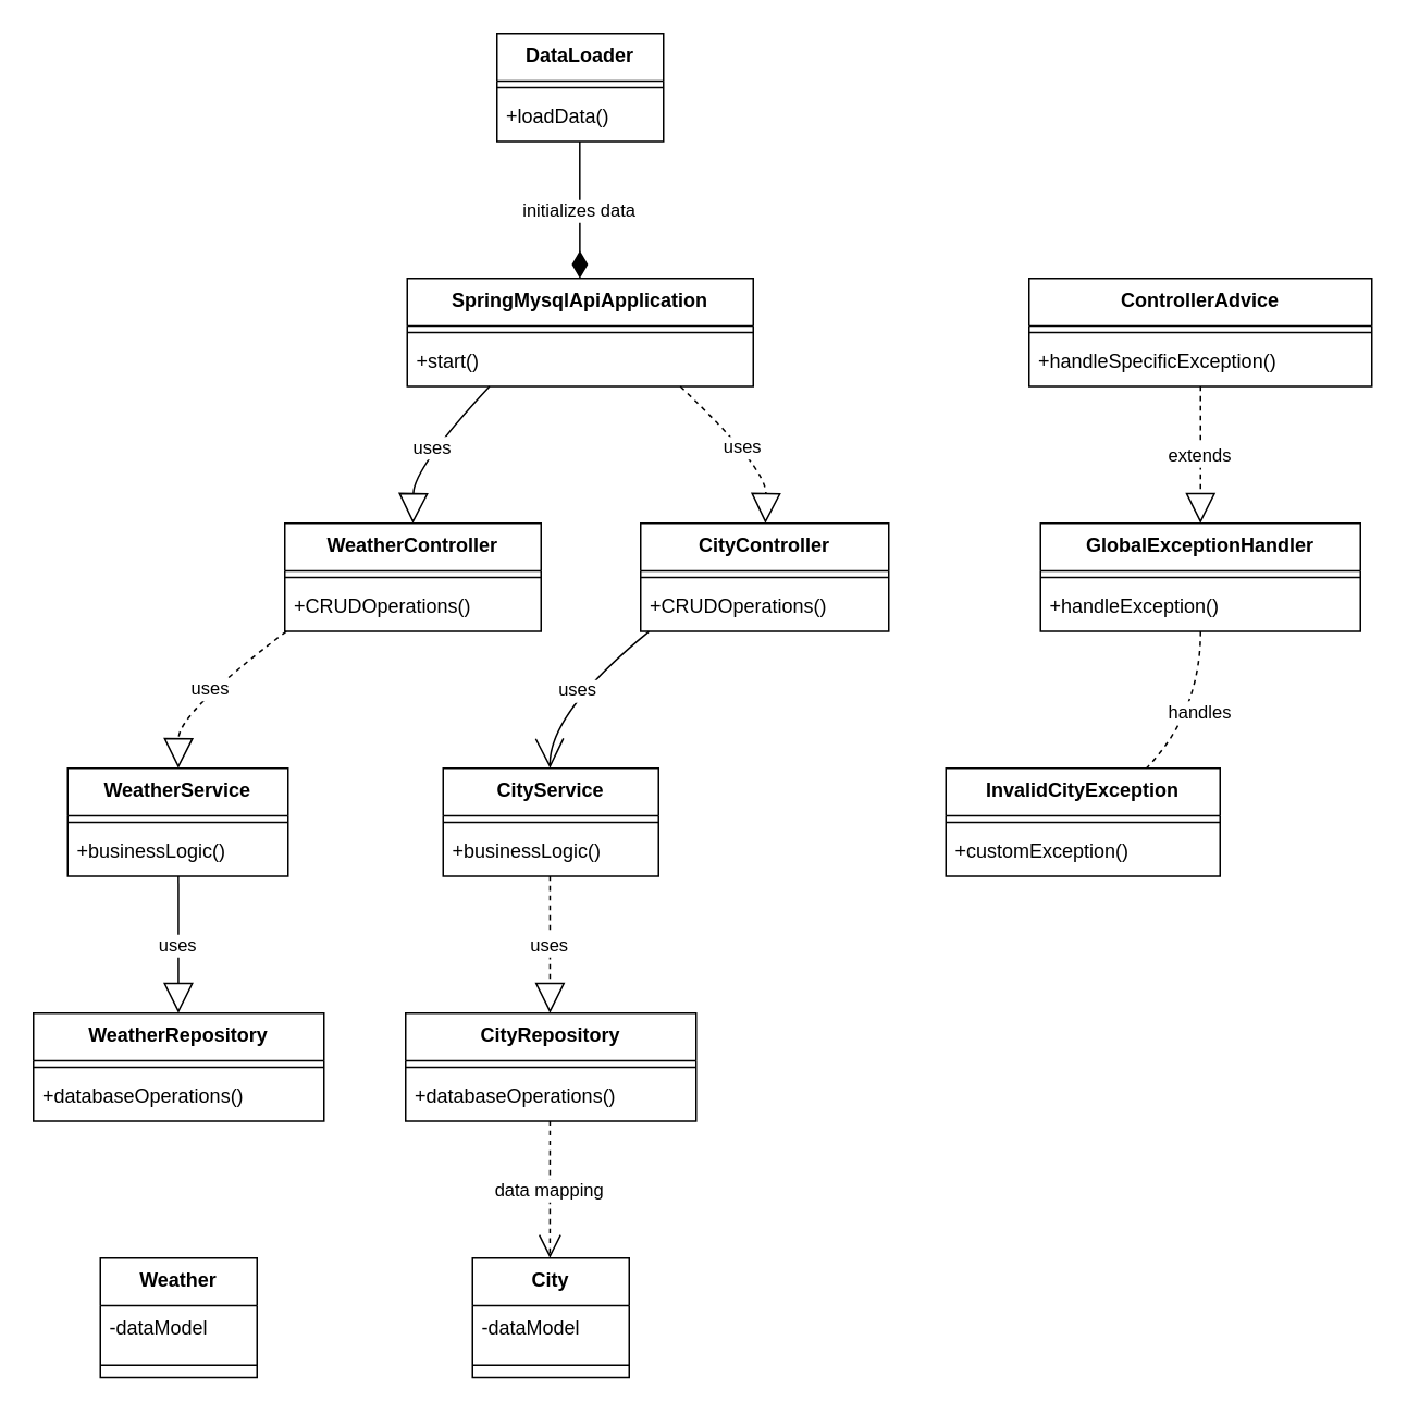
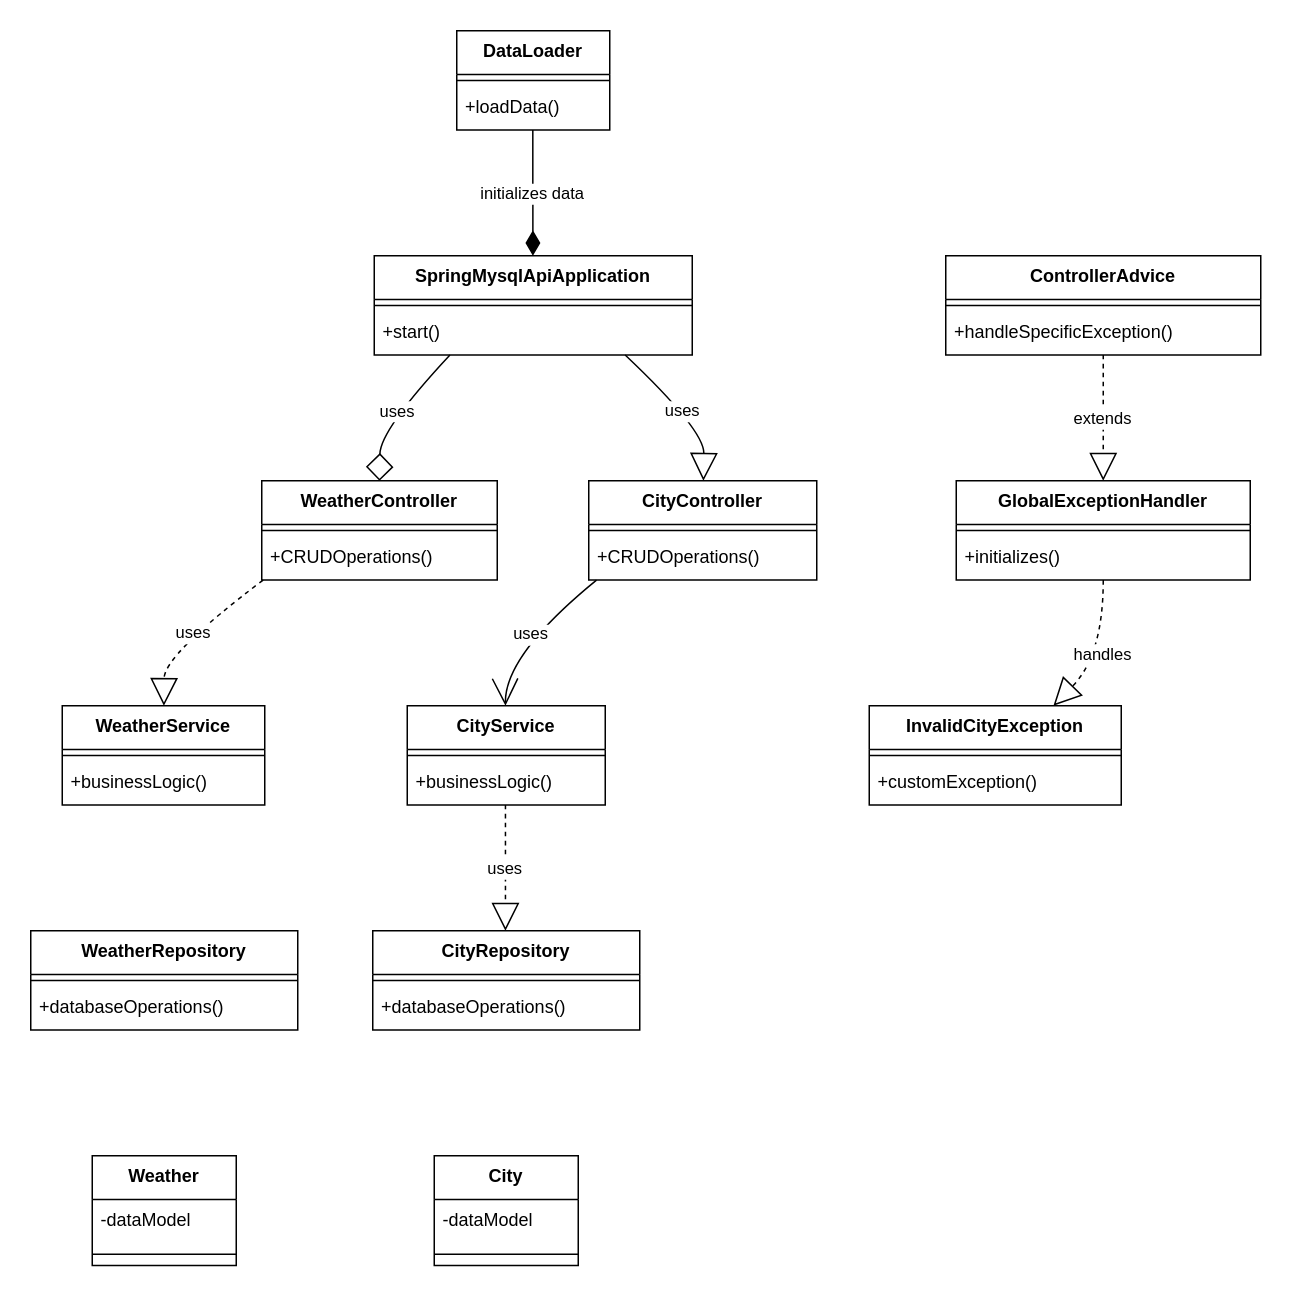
  <mxCell id="0" />
  <mxCell id="1" parent="0" />
  <mxCell id="2" value="SpringMysqlApiApplication" style="swimlane;fontStyle=1;align=center;verticalAlign=top;childLayout=stackLayout;horizontal=1;startSize=29.2;horizontalStack=0;resizeParent=1;resizeParentMax=0;resizeLast=0;collapsible=0;marginBottom=0;" vertex="1" parent="1"><mxGeometry x="249" y="170" width="212" height="66.2" as="geometry" /></mxCell>
  <mxCell id="3" style="line;strokeWidth=1;fillColor=none;align=left;verticalAlign=middle;spacingTop=-1;spacingLeft=3;spacingRight=3;rotatable=0;labelPosition=right;points=[];portConstraint=eastwest;strokeColor=inherit;" vertex="1" parent="2"><mxGeometry y="29.2" width="212" height="8" as="geometry" /></mxCell>
  <mxCell id="4" value="+start()" style="text;strokeColor=none;fillColor=none;align=left;verticalAlign=top;spacingLeft=4;spacingRight=4;overflow=hidden;rotatable=0;points=[[0,0.5],[1,0.5]];portConstraint=eastwest;" vertex="1" parent="2"><mxGeometry y="37.2" width="212" height="29" as="geometry" /></mxCell>
  <mxCell id="5" value="WeatherController" style="swimlane;fontStyle=1;align=center;verticalAlign=top;childLayout=stackLayout;horizontal=1;startSize=29.2;horizontalStack=0;resizeParent=1;resizeParentMax=0;resizeLast=0;collapsible=0;marginBottom=0;" vertex="1" parent="1"><mxGeometry x="174" y="320" width="157" height="66.2" as="geometry" /></mxCell>
  <mxCell id="6" style="line;strokeWidth=1;fillColor=none;align=left;verticalAlign=middle;spacingTop=-1;spacingLeft=3;spacingRight=3;rotatable=0;labelPosition=right;points=[];portConstraint=eastwest;strokeColor=inherit;" vertex="1" parent="5"><mxGeometry y="29.2" width="157" height="8" as="geometry" /></mxCell>
  <mxCell id="7" value="+CRUDOperations()" style="text;strokeColor=none;fillColor=none;align=left;verticalAlign=top;spacingLeft=4;spacingRight=4;overflow=hidden;rotatable=0;points=[[0,0.5],[1,0.5]];portConstraint=eastwest;" vertex="1" parent="5"><mxGeometry y="37.2" width="157" height="29" as="geometry" /></mxCell>
  <mxCell id="8" value="CityController" style="swimlane;fontStyle=1;align=center;verticalAlign=top;childLayout=stackLayout;horizontal=1;startSize=29.2;horizontalStack=0;resizeParent=1;resizeParentMax=0;resizeLast=0;collapsible=0;marginBottom=0;" vertex="1" parent="1"><mxGeometry x="392" y="320" width="152" height="66.2" as="geometry" /></mxCell>
  <mxCell id="9" style="line;strokeWidth=1;fillColor=none;align=left;verticalAlign=middle;spacingTop=-1;spacingLeft=3;spacingRight=3;rotatable=0;labelPosition=right;points=[];portConstraint=eastwest;strokeColor=inherit;" vertex="1" parent="8"><mxGeometry y="29.2" width="152" height="8" as="geometry" /></mxCell>
  <mxCell id="10" value="+CRUDOperations()" style="text;strokeColor=none;fillColor=none;align=left;verticalAlign=top;spacingLeft=4;spacingRight=4;overflow=hidden;rotatable=0;points=[[0,0.5],[1,0.5]];portConstraint=eastwest;" vertex="1" parent="8"><mxGeometry y="37.2" width="152" height="29" as="geometry" /></mxCell>
  <mxCell id="11" value="WeatherService" style="swimlane;fontStyle=1;align=center;verticalAlign=top;childLayout=stackLayout;horizontal=1;startSize=29.2;horizontalStack=0;resizeParent=1;resizeParentMax=0;resizeLast=0;collapsible=0;marginBottom=0;" vertex="1" parent="1"><mxGeometry x="41" y="470" width="135" height="66.2" as="geometry" /></mxCell>
  <mxCell id="12" style="line;strokeWidth=1;fillColor=none;align=left;verticalAlign=middle;spacingTop=-1;spacingLeft=3;spacingRight=3;rotatable=0;labelPosition=right;points=[];portConstraint=eastwest;strokeColor=inherit;" vertex="1" parent="11"><mxGeometry y="29.2" width="135" height="8" as="geometry" /></mxCell>
  <mxCell id="13" value="+businessLogic()" style="text;strokeColor=none;fillColor=none;align=left;verticalAlign=top;spacingLeft=4;spacingRight=4;overflow=hidden;rotatable=0;points=[[0,0.5],[1,0.5]];portConstraint=eastwest;" vertex="1" parent="11"><mxGeometry y="37.2" width="135" height="29" as="geometry" /></mxCell>
  <mxCell id="14" value="CityService" style="swimlane;fontStyle=1;align=center;verticalAlign=top;childLayout=stackLayout;horizontal=1;startSize=29.2;horizontalStack=0;resizeParent=1;resizeParentMax=0;resizeLast=0;collapsible=0;marginBottom=0;" vertex="1" parent="1"><mxGeometry x="271" y="470" width="132" height="66.2" as="geometry" /></mxCell>
  <mxCell id="15" style="line;strokeWidth=1;fillColor=none;align=left;verticalAlign=middle;spacingTop=-1;spacingLeft=3;spacingRight=3;rotatable=0;labelPosition=right;points=[];portConstraint=eastwest;strokeColor=inherit;" vertex="1" parent="14"><mxGeometry y="29.2" width="132" height="8" as="geometry" /></mxCell>
  <mxCell id="16" value="+businessLogic()" style="text;strokeColor=none;fillColor=none;align=left;verticalAlign=top;spacingLeft=4;spacingRight=4;overflow=hidden;rotatable=0;points=[[0,0.5],[1,0.5]];portConstraint=eastwest;" vertex="1" parent="14"><mxGeometry y="37.2" width="132" height="29" as="geometry" /></mxCell>
  <mxCell id="17" value="WeatherRepository" style="swimlane;fontStyle=1;align=center;verticalAlign=top;childLayout=stackLayout;horizontal=1;startSize=29.2;horizontalStack=0;resizeParent=1;resizeParentMax=0;resizeLast=0;collapsible=0;marginBottom=0;" vertex="1" parent="1"><mxGeometry x="20" y="620" width="178" height="66.2" as="geometry" /></mxCell>
  <mxCell id="18" style="line;strokeWidth=1;fillColor=none;align=left;verticalAlign=middle;spacingTop=-1;spacingLeft=3;spacingRight=3;rotatable=0;labelPosition=right;points=[];portConstraint=eastwest;strokeColor=inherit;" vertex="1" parent="17"><mxGeometry y="29.2" width="178" height="8" as="geometry" /></mxCell>
  <mxCell id="19" value="+databaseOperations()" style="text;strokeColor=none;fillColor=none;align=left;verticalAlign=top;spacingLeft=4;spacingRight=4;overflow=hidden;rotatable=0;points=[[0,0.5],[1,0.5]];portConstraint=eastwest;" vertex="1" parent="17"><mxGeometry y="37.2" width="178" height="29" as="geometry" /></mxCell>
  <mxCell id="20" value="CityRepository" style="swimlane;fontStyle=1;align=center;verticalAlign=top;childLayout=stackLayout;horizontal=1;startSize=29.2;horizontalStack=0;resizeParent=1;resizeParentMax=0;resizeLast=0;collapsible=0;marginBottom=0;" vertex="1" parent="1"><mxGeometry x="248" y="620" width="178" height="66.2" as="geometry" /></mxCell>
  <mxCell id="21" style="line;strokeWidth=1;fillColor=none;align=left;verticalAlign=middle;spacingTop=-1;spacingLeft=3;spacingRight=3;rotatable=0;labelPosition=right;points=[];portConstraint=eastwest;strokeColor=inherit;" vertex="1" parent="20"><mxGeometry y="29.2" width="178" height="8" as="geometry" /></mxCell>
  <mxCell id="22" value="+databaseOperations()" style="text;strokeColor=none;fillColor=none;align=left;verticalAlign=top;spacingLeft=4;spacingRight=4;overflow=hidden;rotatable=0;points=[[0,0.5],[1,0.5]];portConstraint=eastwest;" vertex="1" parent="20"><mxGeometry y="37.2" width="178" height="29" as="geometry" /></mxCell>
  <mxCell id="23" value="Weather" style="swimlane;fontStyle=1;align=center;verticalAlign=top;childLayout=stackLayout;horizontal=1;startSize=29.2;horizontalStack=0;resizeParent=1;resizeParentMax=0;resizeLast=0;collapsible=0;marginBottom=0;" vertex="1" parent="1"><mxGeometry x="61" y="770" width="96" height="73.2" as="geometry" /></mxCell>
  <mxCell id="24" value="-dataModel" style="text;strokeColor=none;fillColor=none;align=left;verticalAlign=top;spacingLeft=4;spacingRight=4;overflow=hidden;rotatable=0;points=[[0,0.5],[1,0.5]];portConstraint=eastwest;" vertex="1" parent="23"><mxGeometry y="29.2" width="96" height="29" as="geometry" /></mxCell>
  <mxCell id="25" style="line;strokeWidth=1;fillColor=none;align=left;verticalAlign=middle;spacingTop=-1;spacingLeft=3;spacingRight=3;rotatable=0;labelPosition=right;points=[];portConstraint=eastwest;strokeColor=inherit;" vertex="1" parent="23"><mxGeometry y="58.2" width="96" height="15" as="geometry" /></mxCell>
  <mxCell id="26" value="City" style="swimlane;fontStyle=1;align=center;verticalAlign=top;childLayout=stackLayout;horizontal=1;startSize=29.2;horizontalStack=0;resizeParent=1;resizeParentMax=0;resizeLast=0;collapsible=0;marginBottom=0;" vertex="1" parent="1"><mxGeometry x="289" y="770" width="96" height="73.2" as="geometry" /></mxCell>
  <mxCell id="27" value="-dataModel" style="text;strokeColor=none;fillColor=none;align=left;verticalAlign=top;spacingLeft=4;spacingRight=4;overflow=hidden;rotatable=0;points=[[0,0.5],[1,0.5]];portConstraint=eastwest;" vertex="1" parent="26"><mxGeometry y="29.2" width="96" height="29" as="geometry" /></mxCell>
  <mxCell id="28" style="line;strokeWidth=1;fillColor=none;align=left;verticalAlign=middle;spacingTop=-1;spacingLeft=3;spacingRight=3;rotatable=0;labelPosition=right;points=[];portConstraint=eastwest;strokeColor=inherit;" vertex="1" parent="26"><mxGeometry y="58.2" width="96" height="15" as="geometry" /></mxCell>
  <mxCell id="29" value="InvalidCityException" style="swimlane;fontStyle=1;align=center;verticalAlign=top;childLayout=stackLayout;horizontal=1;startSize=29.2;horizontalStack=0;resizeParent=1;resizeParentMax=0;resizeLast=0;collapsible=0;marginBottom=0;" vertex="1" parent="1"><mxGeometry x="579" y="470" width="168" height="66.2" as="geometry" /></mxCell>
  <mxCell id="30" style="line;strokeWidth=1;fillColor=none;align=left;verticalAlign=middle;spacingTop=-1;spacingLeft=3;spacingRight=3;rotatable=0;labelPosition=right;points=[];portConstraint=eastwest;strokeColor=inherit;" vertex="1" parent="29"><mxGeometry y="29.2" width="168" height="8" as="geometry" /></mxCell>
  <mxCell id="31" value="+customException()" style="text;strokeColor=none;fillColor=none;align=left;verticalAlign=top;spacingLeft=4;spacingRight=4;overflow=hidden;rotatable=0;points=[[0,0.5],[1,0.5]];portConstraint=eastwest;" vertex="1" parent="29"><mxGeometry y="37.2" width="168" height="29" as="geometry" /></mxCell>
  <mxCell id="32" value="GlobalExceptionHandler" style="swimlane;fontStyle=1;align=center;verticalAlign=top;childLayout=stackLayout;horizontal=1;startSize=29.2;horizontalStack=0;resizeParent=1;resizeParentMax=0;resizeLast=0;collapsible=0;marginBottom=0;" vertex="1" parent="1"><mxGeometry x="637" y="320" width="196" height="66.2" as="geometry" /></mxCell>
  <mxCell id="33" style="line;strokeWidth=1;fillColor=none;align=left;verticalAlign=middle;spacingTop=-1;spacingLeft=3;spacingRight=3;rotatable=0;labelPosition=right;points=[];portConstraint=eastwest;strokeColor=inherit;" vertex="1" parent="32"><mxGeometry y="29.2" width="196" height="8" as="geometry" /></mxCell>
- <mxCell id="34" value="+handleException()" style="text;strokeColor=none;fillColor=none;align=left;verticalAlign=top;spacingLeft=4;spacingRight=4;overflow=hidden;rotatable=0;points=[[0,0.5],[1,0.5]];portConstraint=eastwest;" vertex="1" parent="32"><mxGeometry y="37.2" width="196" height="29" as="geometry" /></mxCell>
+ <mxCell id="34" value="+initializes()" style="text;strokeColor=none;fillColor=none;align=left;verticalAlign=top;spacingLeft=4;spacingRight=4;overflow=hidden;rotatable=0;points=[[0,0.5],[1,0.5]];portConstraint=eastwest;" vertex="1" parent="32"><mxGeometry y="37.2" width="196" height="29" as="geometry" /></mxCell>
  <mxCell id="35" value="ControllerAdvice" style="swimlane;fontStyle=1;align=center;verticalAlign=top;childLayout=stackLayout;horizontal=1;startSize=29.2;horizontalStack=0;resizeParent=1;resizeParentMax=0;resizeLast=0;collapsible=0;marginBottom=0;" vertex="1" parent="1"><mxGeometry x="630" y="170" width="210" height="66.2" as="geometry" /></mxCell>
  <mxCell id="36" style="line;strokeWidth=1;fillColor=none;align=left;verticalAlign=middle;spacingTop=-1;spacingLeft=3;spacingRight=3;rotatable=0;labelPosition=right;points=[];portConstraint=eastwest;strokeColor=inherit;" vertex="1" parent="35"><mxGeometry y="29.2" width="210" height="8" as="geometry" /></mxCell>
  <mxCell id="37" value="+handleSpecificException()" style="text;strokeColor=none;fillColor=none;align=left;verticalAlign=top;spacingLeft=4;spacingRight=4;overflow=hidden;rotatable=0;points=[[0,0.5],[1,0.5]];portConstraint=eastwest;" vertex="1" parent="35"><mxGeometry y="37.2" width="210" height="29" as="geometry" /></mxCell>
  <mxCell id="38" value="DataLoader" style="swimlane;fontStyle=1;align=center;verticalAlign=top;childLayout=stackLayout;horizontal=1;startSize=29.2;horizontalStack=0;resizeParent=1;resizeParentMax=0;resizeLast=0;collapsible=0;marginBottom=0;" vertex="1" parent="1"><mxGeometry x="304" y="20" width="102" height="66.2" as="geometry" /></mxCell>
  <mxCell id="39" style="line;strokeWidth=1;fillColor=none;align=left;verticalAlign=middle;spacingTop=-1;spacingLeft=3;spacingRight=3;rotatable=0;labelPosition=right;points=[];portConstraint=eastwest;strokeColor=inherit;" vertex="1" parent="38"><mxGeometry y="29.2" width="102" height="8" as="geometry" /></mxCell>
  <mxCell id="40" value="+loadData()" style="text;strokeColor=none;fillColor=none;align=left;verticalAlign=top;spacingLeft=4;spacingRight=4;overflow=hidden;rotatable=0;points=[[0,0.5],[1,0.5]];portConstraint=eastwest;" vertex="1" parent="38"><mxGeometry y="37.2" width="102" height="29" as="geometry" /></mxCell>
- <mxCell id="41" value="uses" style="curved=1;startArrow=none;endArrow=block;endSize=16;endFill=0;exitX=0.238;exitY=1;entryX=0.5;entryY=0;rounded=0;" edge="1" parent="1" source="2" target="5"><mxGeometry relative="1" as="geometry"><Array as="points"><mxPoint x="253" y="286" /></Array></mxGeometry></mxCell>
- <mxCell id="42" value="uses" style="curved=1;startArrow=none;endArrow=block;endSize=16;endFill=0;exitX=0.789;exitY=1;entryX=0.503;entryY=0;rounded=0;dashed=1;" edge="1" parent="1" source="2" target="8"><mxGeometry relative="1" as="geometry"><Array as="points"><mxPoint x="469" y="286" /></Array></mxGeometry></mxCell>
+ <mxCell id="41" value="uses" style="curved=1;startArrow=none;endArrow=diamond;endSize=16;endFill=0;exitX=0.238;exitY=1;entryX=0.5;entryY=0;rounded=0;" edge="1" parent="1" source="2" target="5"><mxGeometry relative="1" as="geometry"><Array as="points"><mxPoint x="253" y="286" /></Array></mxGeometry></mxCell>
+ <mxCell id="42" value="uses" style="curved=1;startArrow=none;endArrow=block;endSize=16;endFill=0;exitX=0.789;exitY=1;entryX=0.503;entryY=0;rounded=0;" edge="1" parent="1" source="2" target="8"><mxGeometry relative="1" as="geometry"><Array as="points"><mxPoint x="469" y="286" /></Array></mxGeometry></mxCell>
  <mxCell id="43" value="uses" style="curved=1;startArrow=none;endArrow=block;endSize=16;endFill=0;exitX=0.006;exitY=1;entryX=0.502;entryY=0;rounded=0;dashed=1;" edge="1" parent="1" source="5" target="11"><mxGeometry relative="1" as="geometry"><Array as="points"><mxPoint x="109" y="436" /></Array></mxGeometry></mxCell>
  <mxCell id="44" value="uses" style="curved=1;startArrow=none;endArrow=open;endSize=16;endFill=0;exitX=0.034;exitY=1;entryX=0.496;entryY=0;rounded=0;" edge="1" parent="1" source="8" target="14"><mxGeometry relative="1" as="geometry"><Array as="points"><mxPoint x="336" y="436" /></Array></mxGeometry></mxCell>
- <mxCell id="45" value="uses" style="curved=1;startArrow=none;endArrow=block;endSize=16;endFill=0;exitX=0.502;exitY=1;entryX=0.499;entryY=0;rounded=0;" edge="1" parent="1" source="11" target="17"><mxGeometry relative="1" as="geometry"><Array as="points" /></mxGeometry></mxCell>
  <mxCell id="46" value="uses" style="curved=1;startArrow=none;endArrow=block;endSize=16;endFill=0;exitX=0.496;exitY=1;entryX=0.497;entryY=0;rounded=0;dashed=1;" edge="1" parent="1" source="14" target="20"><mxGeometry relative="1" as="geometry"><Array as="points" /></mxGeometry></mxCell>
- <mxCell id="47" value="data mapping" style="curved=1;dashed=1;startArrow=none;endArrow=open;endSize=12;exitX=0.497;exitY=1;entryX=0.494;entryY=0;rounded=0;" edge="1" parent="1" source="20" target="26"><mxGeometry relative="1" as="geometry"><Array as="points" /></mxGeometry></mxCell>
- <mxCell id="48" value="handles" style="curved=1;dashed=1;startArrow=none;endArrow=none;endSize=16;endFill=0;exitX=0.5;exitY=1;entryX=0.731;entryY=0;rounded=0;" edge="1" parent="1" source="32" target="29"><mxGeometry relative="1" as="geometry"><Array as="points"><mxPoint x="735" y="436" /></Array></mxGeometry></mxCell>
+ <mxCell id="48" value="handles" style="curved=1;dashed=1;startArrow=none;endArrow=block;endSize=16;endFill=0;exitX=0.5;exitY=1;entryX=0.731;entryY=0;rounded=0;" edge="1" parent="1" source="32" target="29"><mxGeometry relative="1" as="geometry"><Array as="points"><mxPoint x="735" y="436" /></Array></mxGeometry></mxCell>
  <mxCell id="49" value="extends" style="curved=1;dashed=1;startArrow=none;endArrow=block;endSize=16;endFill=0;exitX=0.5;exitY=1;entryX=0.5;entryY=0;rounded=0;" edge="1" parent="1" source="35" target="32"><mxGeometry relative="1" as="geometry"><Array as="points" /></mxGeometry></mxCell>
  <mxCell id="50" value="initializes data" style="curved=1;startArrow=none;endArrow=diamondThin;endSize=14;endFill=1;exitX=0.497;exitY=1;entryX=0.499;entryY=0;rounded=0;" edge="1" parent="1" source="38" target="2"><mxGeometry relative="1" as="geometry"><Array as="points" /></mxGeometry></mxCell>
